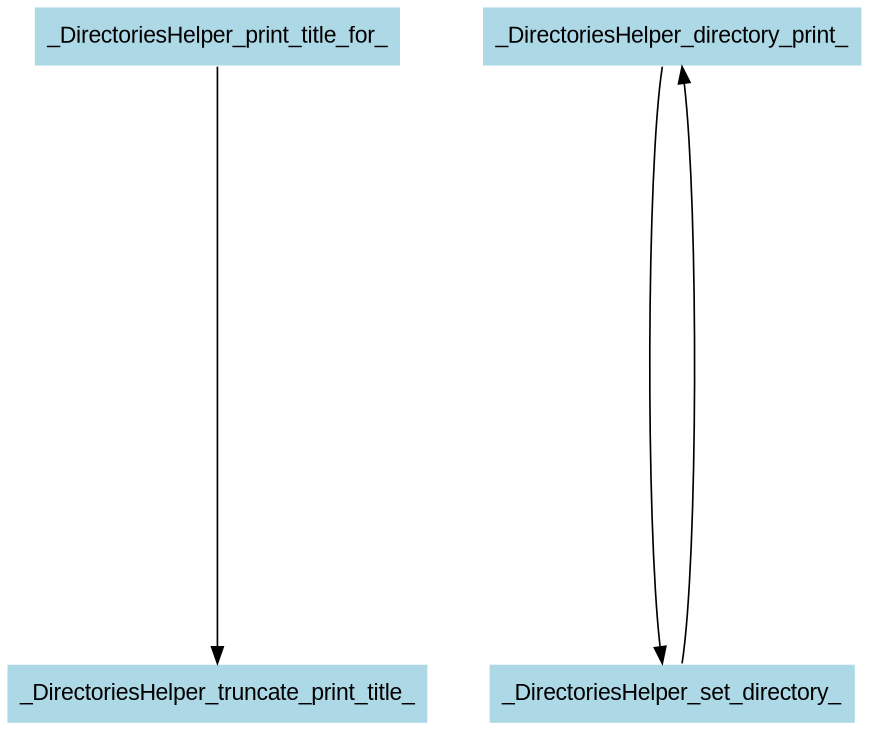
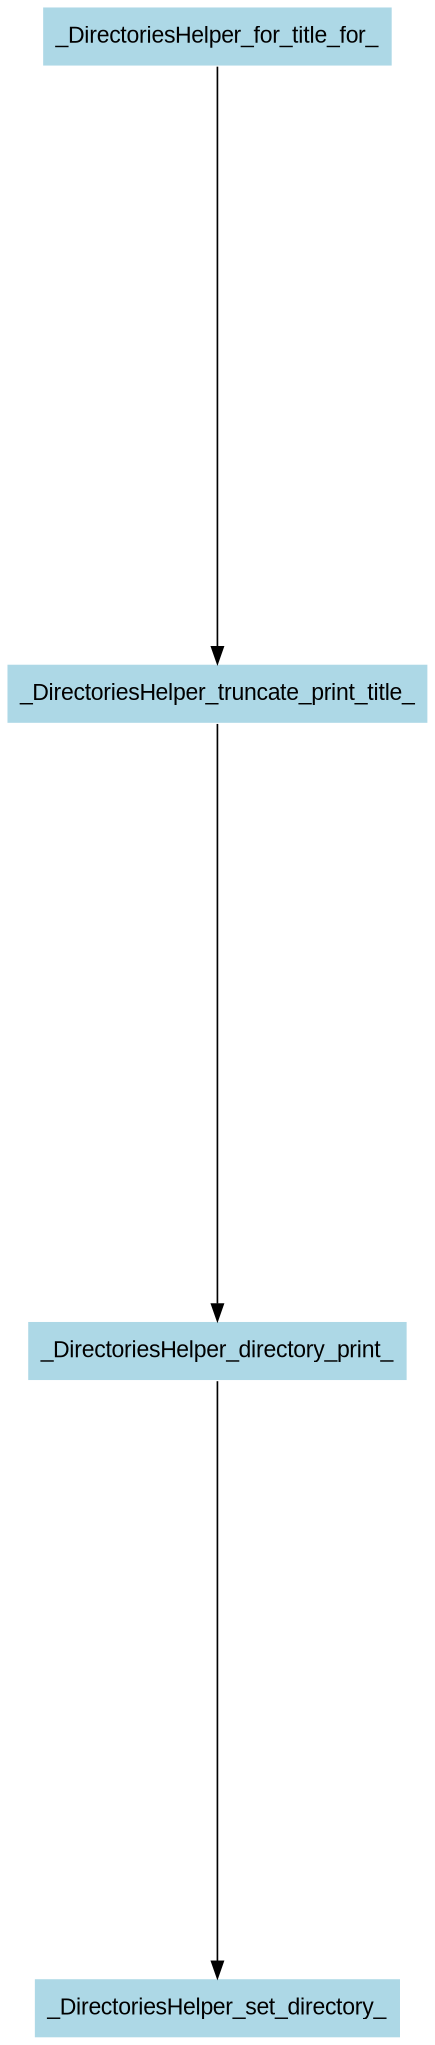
  digraph {
    nodesep=0.5
    ranksep=5
    node [color=white fillcolor=lightblue fontname=Arial shape=box style=filled]
    edge [fontname=Arial]
-   _DirectoriesHelper_print_title_for_
+   _DirectoriesHelper_print_title_for_ [label=_DirectoriesHelper_for_title_for_]
    _DirectoriesHelper_truncate_print_title_
    n3 [label=_DirectoriesHelper_directory_print_]
    _DirectoriesHelper_set_directory_
    _DirectoriesHelper_print_title_for_ -> _DirectoriesHelper_truncate_print_title_
    n3 -> _DirectoriesHelper_set_directory_
-   _DirectoriesHelper_set_directory_ -> n3
+   _DirectoriesHelper_truncate_print_title_ -> n3
  }
